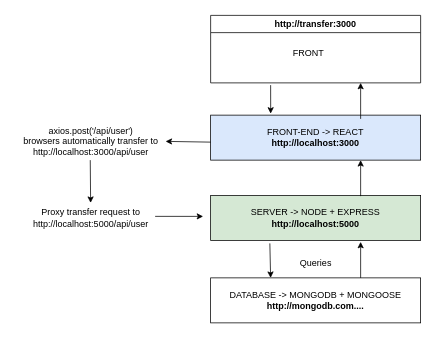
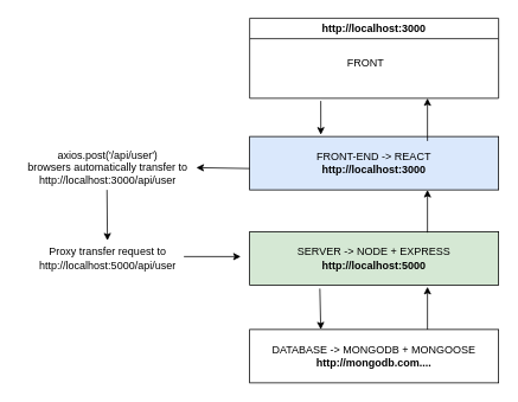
  <mxCell id="0" />
  <mxCell id="1" parent="0" />
  <mxCell id="2" value="&lt;div&gt;FRONT-END -&amp;gt; REACT&lt;/div&gt;&lt;div&gt;&lt;b&gt;http://localhost:3000&lt;/b&gt;&lt;br&gt;&lt;/div&gt;" style="rounded=0;whiteSpace=wrap;html=1;fillColor=#dae8fc;" vertex="1" parent="1"><mxGeometry x="280" y="153" width="280" height="60" as="geometry" /></mxCell>
- <mxCell id="3" value="http://transfer:3000" style="swimlane;" vertex="1" parent="1"><mxGeometry x="280" y="20" width="280" height="90" as="geometry" /></mxCell>
+ <mxCell id="3" value="http://localhost:3000" style="swimlane;" vertex="1" parent="1"><mxGeometry x="280" y="20" width="280" height="90" as="geometry" /></mxCell>
  <mxCell id="4" value="FRONT" style="text;html=1;align=center;verticalAlign=middle;resizable=0;points=[];autosize=1;strokeColor=none;" vertex="1" parent="1"><mxGeometry x="370" y="60" width="80" height="20" as="geometry" /></mxCell>
  <mxCell id="5" value="&lt;div&gt;SERVER -&amp;gt; NODE + EXPRESS&lt;/div&gt;&lt;div&gt;&lt;b&gt;http://localhost:5000&lt;/b&gt;&lt;br&gt;&lt;/div&gt;" style="rounded=0;whiteSpace=wrap;html=1;fillColor=#d5e8d4;" vertex="1" parent="1"><mxGeometry x="280" y="260" width="280" height="60" as="geometry" /></mxCell>
  <mxCell id="6" value="&lt;div&gt;DATABASE -&amp;gt; MONGODB + MONGOOSE&lt;/div&gt;&lt;div&gt;&lt;b&gt;http://mongodb.com....&lt;/b&gt;&lt;br&gt;&lt;/div&gt;" style="rounded=0;whiteSpace=wrap;html=1;" vertex="1" parent="1"><mxGeometry x="280" y="370" width="280" height="60" as="geometry" /></mxCell>
  <mxCell id="7" value="" style="endArrow=classic;html=1;entryX=0.286;entryY=-0.083;entryDx=0;entryDy=0;entryPerimeter=0;" edge="1" parent="1"><mxGeometry width="50" height="50" relative="1" as="geometry"><mxPoint x="360" y="113" as="sourcePoint" /><mxPoint x="360.08" y="151.02" as="targetPoint" /></mxGeometry></mxCell>
  <mxCell id="8" value="" style="endArrow=classic;html=1;exitX=0.282;exitY=1.067;exitDx=0;exitDy=0;exitPerimeter=0;" edge="1" parent="1" source="5"><mxGeometry width="50" height="50" relative="1" as="geometry"><mxPoint x="360" y="310" as="sourcePoint" /><mxPoint x="360" y="370" as="targetPoint" /></mxGeometry></mxCell>
  <mxCell id="9" value="" style="endArrow=classic;html=1;" edge="1" parent="1"><mxGeometry width="50" height="50" relative="1" as="geometry"><mxPoint x="480" y="370" as="sourcePoint" /><mxPoint x="480" y="322" as="targetPoint" /></mxGeometry></mxCell>
  <mxCell id="10" value="" style="endArrow=classic;html=1;" edge="1" parent="1"><mxGeometry width="50" height="50" relative="1" as="geometry"><mxPoint x="480" y="261" as="sourcePoint" /><mxPoint x="480" y="213" as="targetPoint" /></mxGeometry></mxCell>
  <mxCell id="11" value="" style="endArrow=classic;html=1;" edge="1" parent="1"><mxGeometry width="50" height="50" relative="1" as="geometry"><mxPoint x="480" y="158" as="sourcePoint" /><mxPoint x="480" y="110" as="targetPoint" /></mxGeometry></mxCell>
  <mxCell id="12" value="&lt;div&gt;axios.post('/api/user') &lt;br&gt;&lt;/div&gt;&lt;div&gt;browsers automatically transfer to &lt;br&gt;&lt;/div&gt;&lt;div&gt;http://localhost:3000/api/user&lt;br&gt;&lt;/div&gt;" style="text;html=1;align=center;verticalAlign=middle;resizable=0;points=[];autosize=1;strokeColor=none;" vertex="1" parent="1"><mxGeometry x="20" y="163" width="200" height="50" as="geometry" /></mxCell>
  <mxCell id="13" value="" style="endArrow=classic;html=1;" edge="1" parent="1"><mxGeometry width="50" height="50" relative="1" as="geometry"><mxPoint x="119.5" y="213" as="sourcePoint" /><mxPoint x="120" y="270" as="targetPoint" /></mxGeometry></mxCell>
  <mxCell id="14" value="&lt;div&gt;Proxy transfer request to &lt;br&gt;&lt;/div&gt;&lt;div&gt;http://localhost:5000/api/user&lt;/div&gt;" style="text;html=1;align=center;verticalAlign=middle;resizable=0;points=[];autosize=1;strokeColor=none;" vertex="1" parent="1"><mxGeometry x="35" y="275" width="170" height="30" as="geometry" /></mxCell>
- <mxCell id="15" value="Queries" style="text;html=1;align=center;verticalAlign=middle;resizable=0;points=[];autosize=1;strokeColor=none;" vertex="1" parent="1"><mxGeometry x="390" y="340" width="60" height="20" as="geometry" /></mxCell>
  <mxCell id="16" value="" style="endArrow=classic;html=1;exitX=0;exitY=0.75;exitDx=0;exitDy=0;entryX=1;entryY=0.5;entryDx=0;entryDy=0;entryPerimeter=0;" edge="1" parent="1" target="12"><mxGeometry width="50" height="50" relative="1" as="geometry"><mxPoint x="280" y="189" as="sourcePoint" /><mxPoint x="230" y="188" as="targetPoint" /></mxGeometry></mxCell>
  <mxCell id="17" value="" style="endArrow=classic;html=1;exitX=1.006;exitY=0.433;exitDx=0;exitDy=0;exitPerimeter=0;" edge="1" parent="1" source="14"><mxGeometry width="50" height="50" relative="1" as="geometry"><mxPoint x="350" y="290" as="sourcePoint" /><mxPoint x="270" y="288" as="targetPoint" /></mxGeometry></mxCell>
